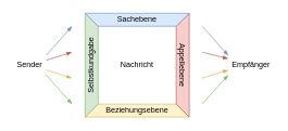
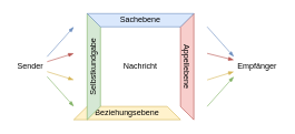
  <mxCell id="0" />
  <mxCell id="1" parent="0" />
  <mxCell id="2" value="" style="endArrow=blockThin;startArrow=none;html=1;rounded=0;startFill=0;endFill=1;exitX=1;exitY=0;exitDx=0;exitDy=0;fillColor=#dae8fc;strokeColor=#6c8ebf;" parent="1" source="9" edge="1"><mxGeometry width="50" height="50" relative="1" as="geometry"><mxPoint x="110" y="70" as="sourcePoint" /><mxPoint x="110" y="40" as="targetPoint" /></mxGeometry></mxCell>
- <mxCell id="3" value="Beziehungsebene" style="shape=trapezoid;perimeter=trapezoidPerimeter;whiteSpace=wrap;html=1;fixedSize=1;fillColor=#fff2cc;strokeColor=#d6b656;" vertex="1" parent="1"><mxGeometry x="130" y="160" width="160" height="20" as="geometry" /></mxCell>
+ <mxCell id="3" value="Beziehungsebene" style="shape=trapezoid;perimeter=trapezoidPerimeter;whiteSpace=wrap;html=1;fixedSize=1;fillColor=#fff2cc;strokeColor=#d6b656;" vertex="1" parent="1"><mxGeometry x="110" y="160" width="160" height="20" as="geometry" /></mxCell>
  <mxCell id="4" value="Selbstkundgabe" style="shape=trapezoid;perimeter=trapezoidPerimeter;whiteSpace=wrap;html=1;fixedSize=1;rotation=-90;flipH=1;direction=west;fillColor=#d5e8d4;strokeColor=#82b366;" vertex="1" parent="1"><mxGeometry x="60" y="90" width="160" height="20" as="geometry" /></mxCell>
  <mxCell id="5" value="Appellebene" style="shape=trapezoid;perimeter=trapezoidPerimeter;whiteSpace=wrap;html=1;fixedSize=1;rotation=90;direction=west;fillColor=#f8cecc;strokeColor=#b85450;" vertex="1" parent="1"><mxGeometry x="200" y="90" width="160" height="20" as="geometry" /></mxCell>
  <mxCell id="6" value="Sachebene" style="shape=trapezoid;perimeter=trapezoidPerimeter;whiteSpace=wrap;html=1;fixedSize=1;rotation=0;flipV=1;fillColor=#dae8fc;strokeColor=#6c8ebf;" vertex="1" parent="1"><mxGeometry x="130" y="20" width="160" height="20" as="geometry" /></mxCell>
  <mxCell id="7" value="Nachricht" style="text;html=1;align=center;verticalAlign=middle;whiteSpace=wrap;rounded=0;" vertex="1" parent="1"><mxGeometry x="180" y="85" width="60" height="30" as="geometry" /></mxCell>
  <mxCell id="8" value="Empfänger" style="text;html=1;align=center;verticalAlign=middle;whiteSpace=wrap;rounded=0;" vertex="1" parent="1"><mxGeometry x="350" y="85" width="70" height="30" as="geometry" /></mxCell>
  <mxCell id="9" value="Sender" style="text;html=1;align=center;verticalAlign=middle;whiteSpace=wrap;rounded=0;" vertex="1" parent="1"><mxGeometry x="20" y="85" width="50" height="30" as="geometry" /></mxCell>
  <mxCell id="10" value="" style="endArrow=blockThin;startArrow=none;html=1;rounded=0;startFill=0;endFill=1;exitX=1;exitY=0.25;exitDx=0;exitDy=0;fillColor=#f8cecc;strokeColor=#b85450;" edge="1" parent="1" source="9"><mxGeometry width="50" height="50" relative="1" as="geometry"><mxPoint x="80" y="110" as="sourcePoint" /><mxPoint x="110" y="80" as="targetPoint" /></mxGeometry></mxCell>
  <mxCell id="11" value="" style="endArrow=blockThin;startArrow=none;html=1;rounded=0;startFill=0;endFill=1;fillColor=#fff2cc;strokeColor=#d6b656;exitX=1;exitY=0.75;exitDx=0;exitDy=0;" edge="1" parent="1" source="9"><mxGeometry width="50" height="50" relative="1" as="geometry"><mxPoint x="70" y="100" as="sourcePoint" /><mxPoint x="110" y="120" as="targetPoint" /></mxGeometry></mxCell>
  <mxCell id="12" value="" style="endArrow=blockThin;startArrow=none;html=1;rounded=0;startFill=0;endFill=1;fillColor=#d5e8d4;strokeColor=#82b366;exitX=1;exitY=1;exitDx=0;exitDy=0;" edge="1" parent="1" source="9"><mxGeometry width="50" height="50" relative="1" as="geometry"><mxPoint x="70" y="100" as="sourcePoint" /><mxPoint x="110" y="160" as="targetPoint" /></mxGeometry></mxCell>
  <mxCell id="13" value="" style="endArrow=blockThin;startArrow=none;html=1;rounded=0;startFill=0;endFill=1;fillColor=#dae8fc;strokeColor=#6c8ebf;entryX=0;entryY=0;entryDx=0;entryDy=0;" edge="1" parent="1" target="8"><mxGeometry width="50" height="50" relative="1" as="geometry"><mxPoint x="310" y="40" as="sourcePoint" /><mxPoint x="410" y="-80" as="targetPoint" /></mxGeometry></mxCell>
  <mxCell id="14" value="" style="endArrow=blockThin;startArrow=none;html=1;rounded=0;startFill=0;endFill=1;fillColor=#f8cecc;strokeColor=#b85450;entryX=0;entryY=0.167;entryDx=0;entryDy=0;entryPerimeter=0;" edge="1" parent="1" target="8"><mxGeometry width="50" height="50" relative="1" as="geometry"><mxPoint x="310" y="80" as="sourcePoint" /><mxPoint x="340" y="50" as="targetPoint" /></mxGeometry></mxCell>
  <mxCell id="15" value="" style="endArrow=blockThin;startArrow=none;html=1;rounded=0;startFill=0;endFill=1;fillColor=#fff2cc;strokeColor=#d6b656;entryX=0;entryY=0.75;entryDx=0;entryDy=0;" edge="1" parent="1" target="8"><mxGeometry width="50" height="50" relative="1" as="geometry"><mxPoint x="310" y="120" as="sourcePoint" /><mxPoint x="360" y="170" as="targetPoint" /></mxGeometry></mxCell>
  <mxCell id="16" value="" style="endArrow=blockThin;startArrow=none;html=1;rounded=0;startFill=0;endFill=1;fillColor=#d5e8d4;strokeColor=#82b366;entryX=0;entryY=1;entryDx=0;entryDy=0;" edge="1" parent="1" target="8"><mxGeometry width="50" height="50" relative="1" as="geometry"><mxPoint x="310" y="160" as="sourcePoint" /><mxPoint x="360" y="220" as="targetPoint" /></mxGeometry></mxCell>
